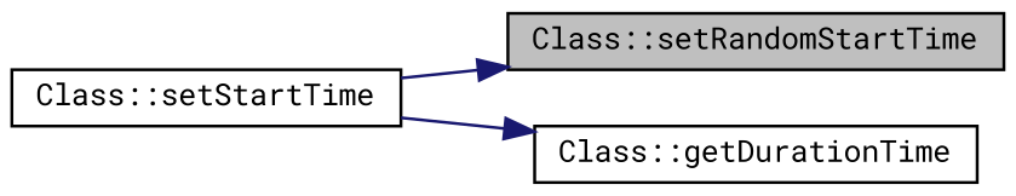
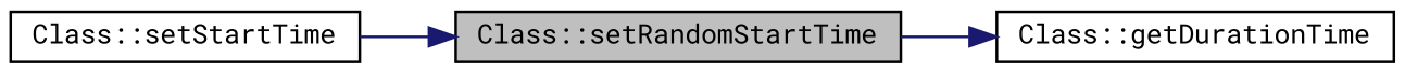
  digraph {
    fontname="Roboto Mono"
    rankdir=LR
    node [color=black fillcolor=white fontname="Roboto Mono" fontsize=10 shape=record style=filled]
    edge [color=midnightblue fontname="Roboto Mono" fontsize=10 labelfontname=Helvetica labelfontsize=10 style=solid]
    n1 [fillcolor=grey75 fontcolor=black height=0.2 label="Class::setRandomStartTime" width=0.4]
    n2 [height=0.2 label="Class::getDurationTime" width=0.4]
    n3 [height=0.2 label="Class::setStartTime" width=0.4]
-   n3 -> n2
+   n1 -> n2
    n3 -> n1
  }
